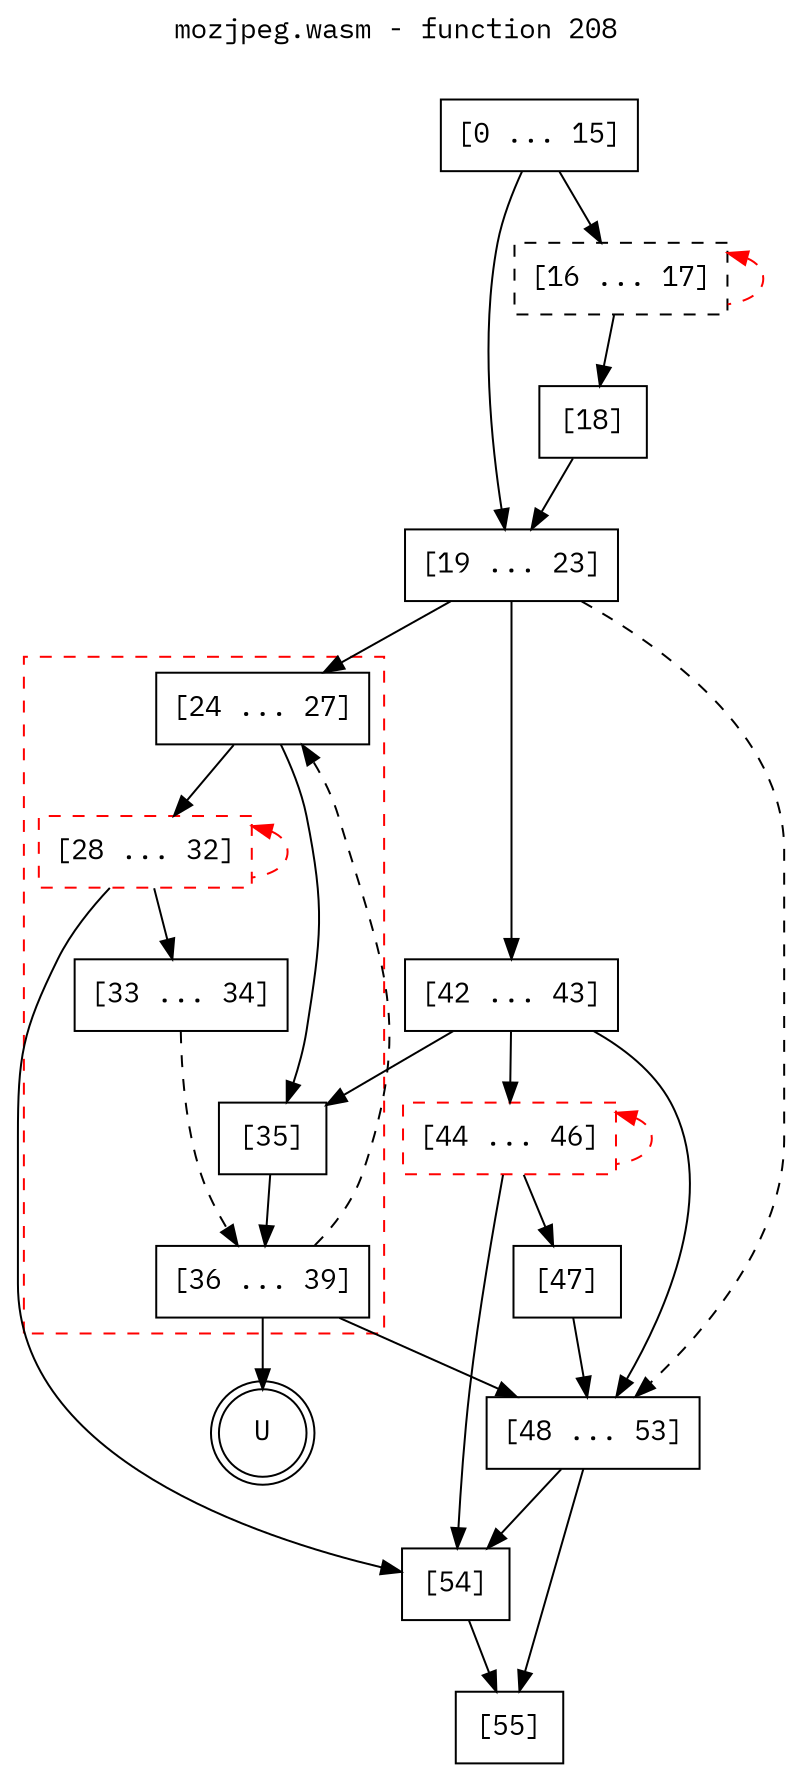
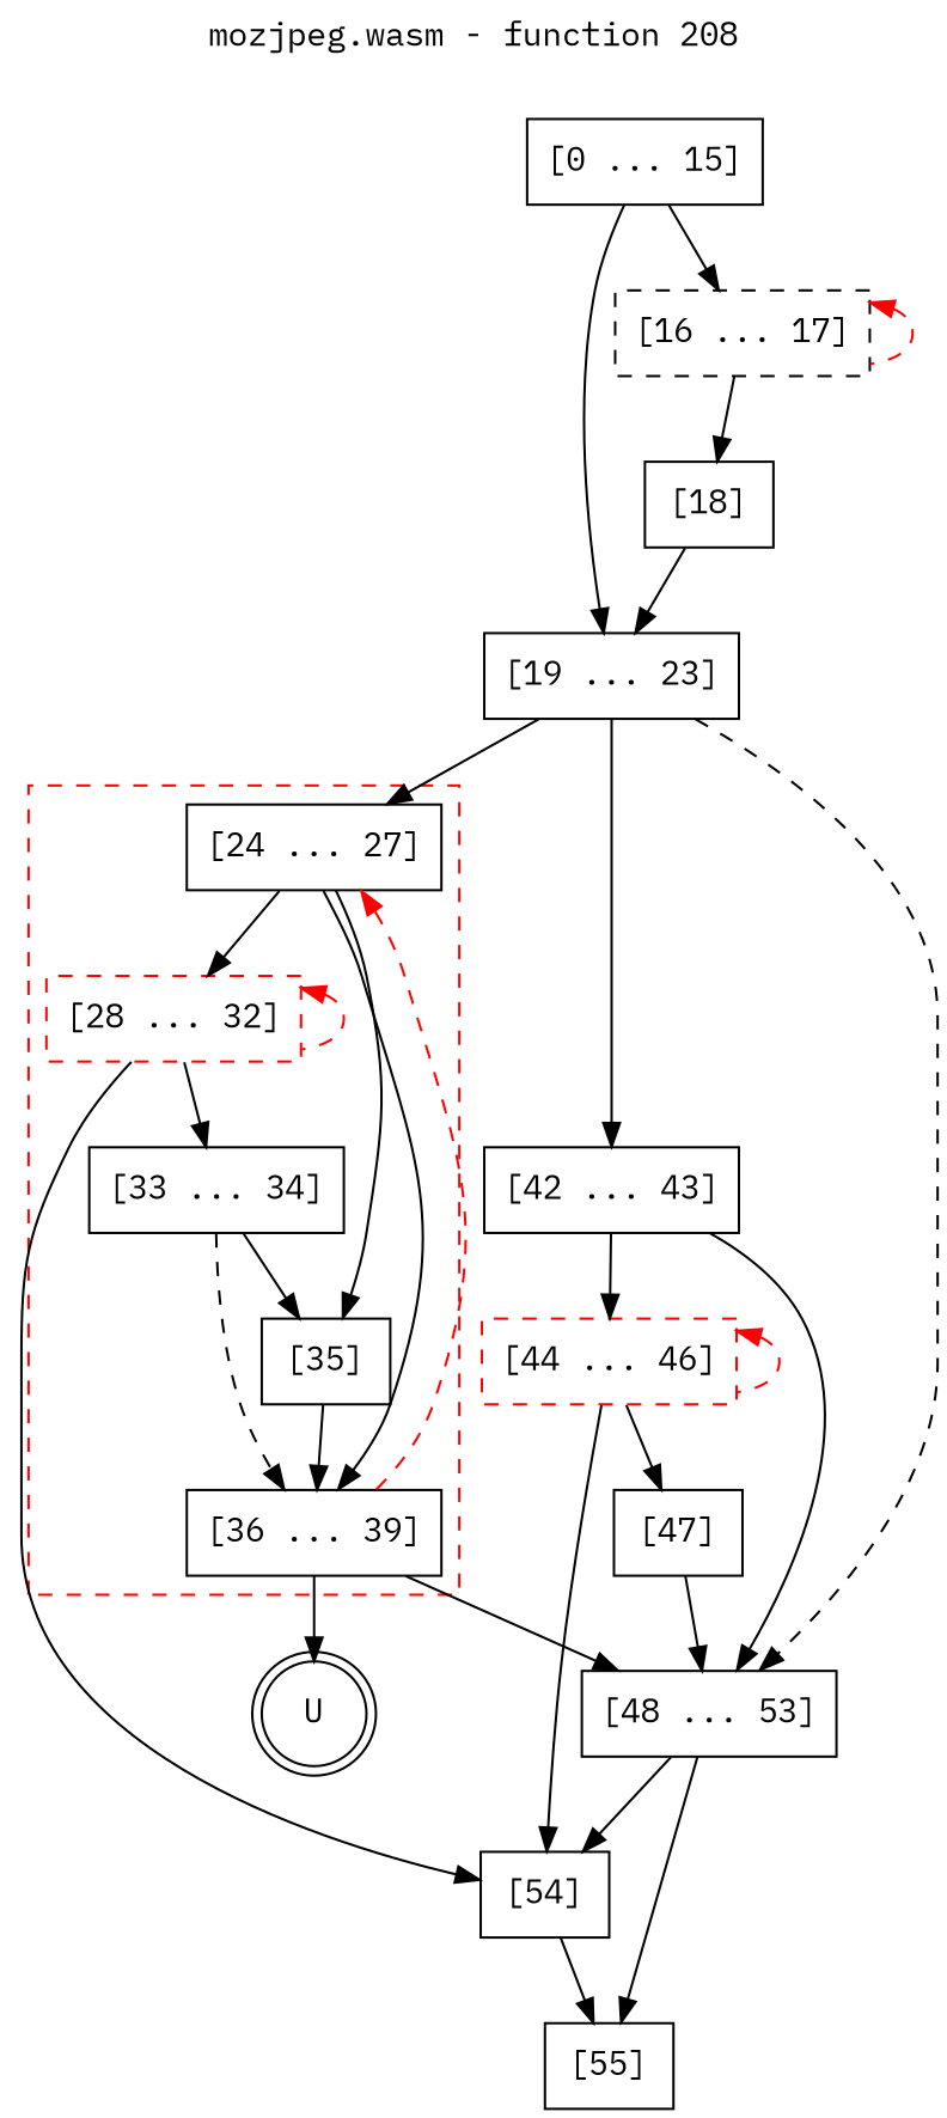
  digraph {
    fontname="IBM Plex Mono"
    label="mozjpeg.wasm - function 208"
    labelfontcolor=black
    labelfontname=Helvetica
    labelfontsize=16
    labelloc=t
    node [color=black fontname="IBM Plex Mono" shape=box style=solid]
    edge [fontname="IBM Plex Mono"]
    n1 [label="[24 ... 27]"]
    n2 [color=red label="[28 ... 32]" style=dashed]
    n3 [label="[33 ... 34]"]
    n4 [label="[35]"]
    n5 [label="[36 ... 39]"]
    n6 [label="[54]"]
    n7 [label=U shape=doublecircle color="" style=""]
    n8 [label="[48 ... 53]"]
    n9 [label="[0 ... 15]"]
    n10 [label="[16 ... 17]" style=dashed]
    n11 [label="[19 ... 23]"]
    n12 [label="[18]"]
    n13 [label="[42 ... 43]"]
    n14 [label="[55]"]
    n15 [color=red label="[44 ... 46]" style=dashed]
    n16 [label="[47]"]
    subgraph cluster_1 {
      color=red
      label=""
      style=dashed
      n1
      n2
      n3
      n4
      n5
    }
    n1 -> n2
    n1 -> n4
+   n1 -> n5
    n2 -> n2 [color=red dir=back style=dashed]
    n2 -> n3
    n2 -> n6
-   n13 -> n4
+   n3 -> n4
    n3 -> n5 [style=dashed]
    n4 -> n5
-   n5 -> n1 [color=black style=dashed]
+   n5 -> n1 [color=red style=dashed]
    n5 -> n7
    n5 -> n8
    n6 -> n14
    n8 -> n6
    n8 -> n14
    n9 -> n10
    n9 -> n11
    n10 -> n10 [color=red dir=back style=dashed]
    n10 -> n12
    n11 -> n1
    n11 -> n8 [style=dashed]
    n11 -> n13
    n12 -> n11
    n13 -> n8
    n13 -> n15
    n15 -> n6
    n15 -> n15 [color=red dir=back style=dashed]
    n15 -> n16
    n16 -> n8
  }
